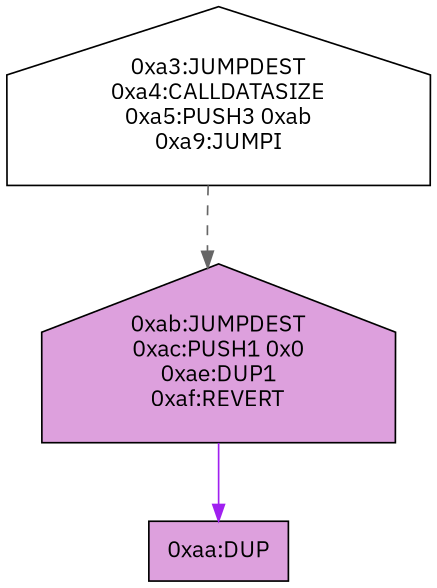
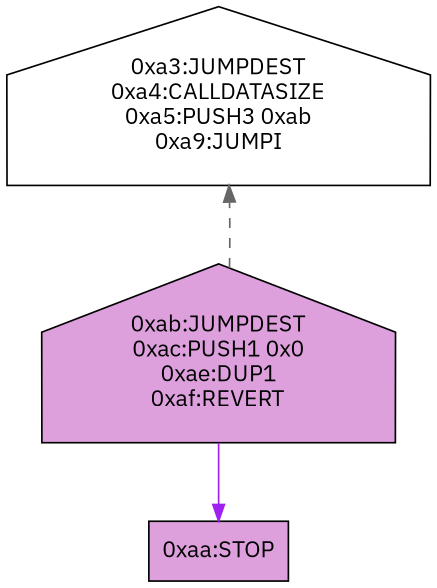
  digraph {
    fontname="IBM Plex Sans"
    node [fillcolor=plum fontname="IBM Plex Sans" shape=house style=filled]
    edge [fontname="IBM Plex Sans"]
    n1 [fillcolor=white label="0xa3:JUMPDEST\n0xa4:CALLDATASIZE\n0xa5:PUSH3 0xab\n0xa9:JUMPI"]
    n2 [label="0xab:JUMPDEST\n0xac:PUSH1 0x0\n0xae:DUP1\n0xaf:REVERT"]
-   n3 [label="0xaa:DUP" shape=box]
-   n1 -> n2 [color=gray40 style=dashed]
+   n3 [label="0xaa:STOP" shape=box]
+   n2 -> n1 [color=gray40 style=dashed]
    n2 -> n3 [color=purple style=solid]
  }
